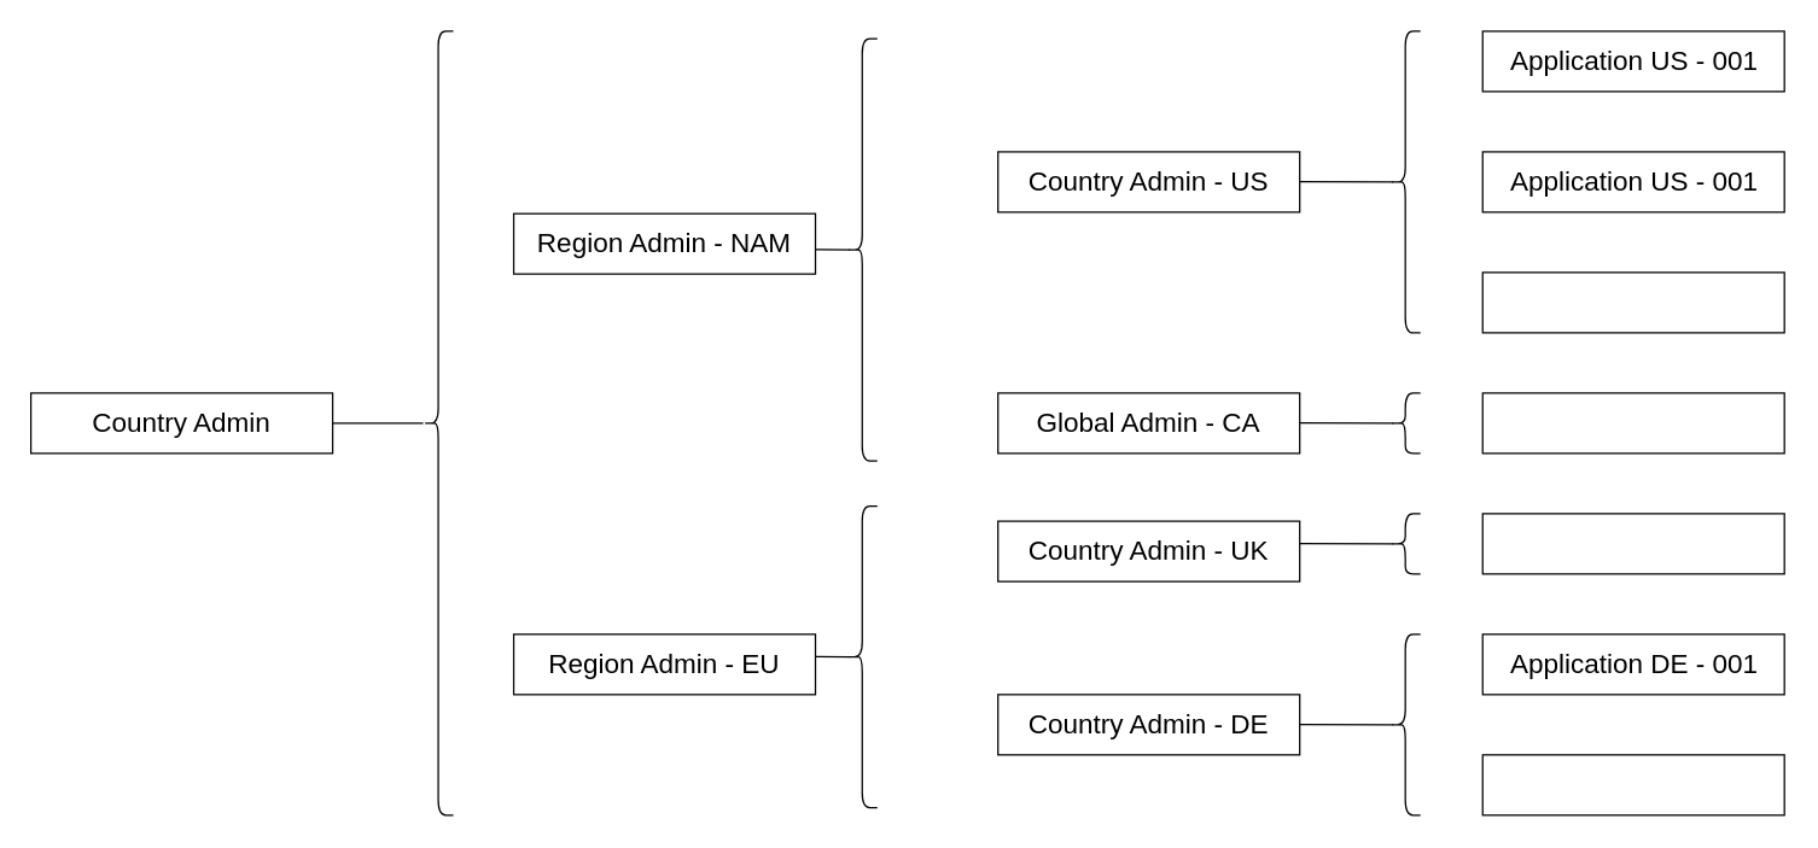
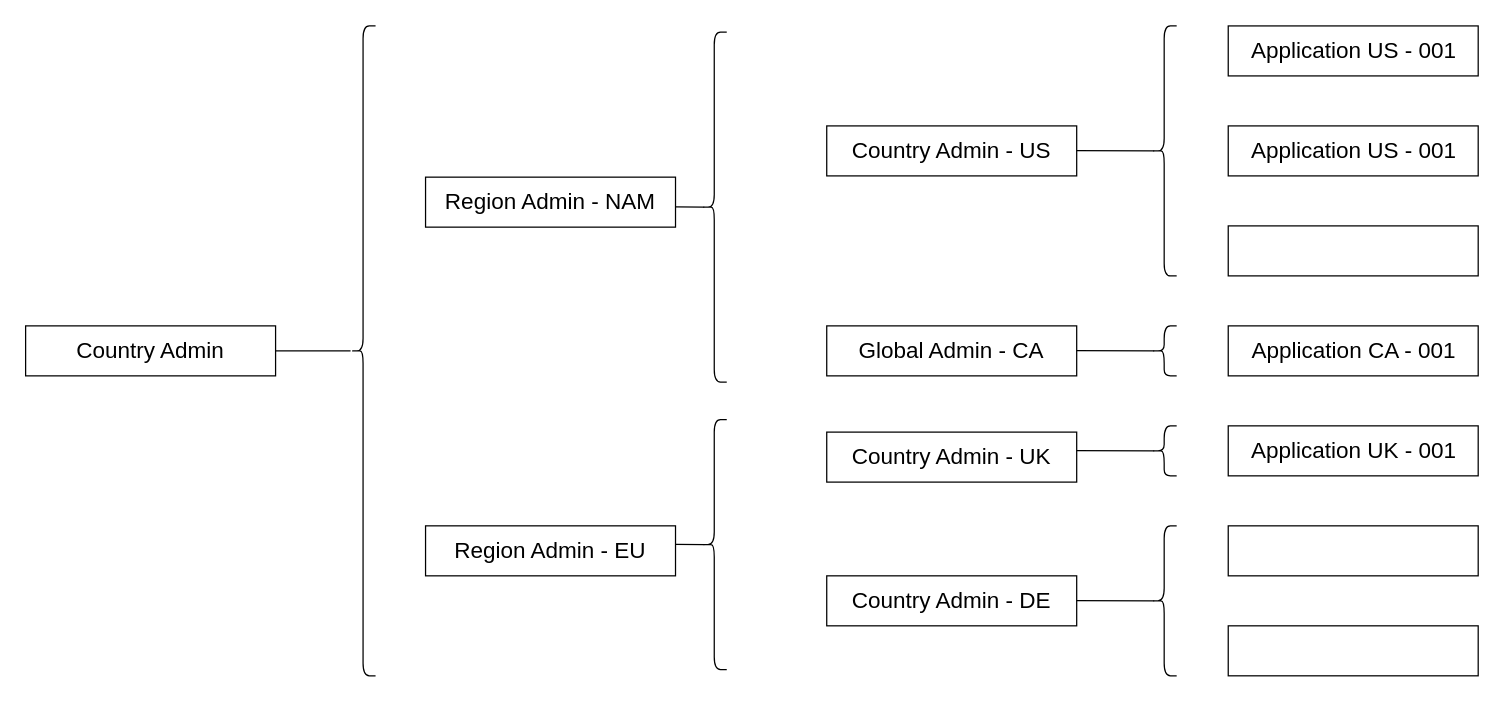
  <mxCell id="0" />
  <mxCell id="1" parent="0" />
  <mxCell id="2" value="" style="rounded=0;whiteSpace=wrap;html=1;" vertex="1" parent="1"><mxGeometry x="661" y="100" width="200" height="40" as="geometry" /></mxCell>
  <mxCell id="3" value="&lt;font style=&quot;font-size: 18px;&quot;&gt;Country Ad&lt;span style=&quot;background-color: transparent; color: light-dark(rgb(0, 0, 0), rgb(255, 255, 255));&quot;&gt;min - US&lt;/span&gt;&lt;/font&gt;" style="text;html=1;align=center;verticalAlign=middle;whiteSpace=wrap;rounded=0;" vertex="1" parent="1"><mxGeometry x="672.25" y="105" width="177.5" height="30" as="geometry" /></mxCell>
  <mxCell id="4" value="" style="rounded=0;whiteSpace=wrap;html=1;" vertex="1" parent="1"><mxGeometry x="982.25" y="20" width="200" height="40" as="geometry" /></mxCell>
  <mxCell id="5" value="&lt;font style=&quot;font-size: 18px;&quot;&gt;&lt;span style=&quot;background-color: transparent; color: light-dark(rgb(0, 0, 0), rgb(255, 255, 255));&quot;&gt;Application US - 001&lt;/span&gt;&lt;/font&gt;" style="text;html=1;align=center;verticalAlign=middle;whiteSpace=wrap;rounded=0;" vertex="1" parent="1"><mxGeometry x="993.5" y="25" width="177.5" height="30" as="geometry" /></mxCell>
  <mxCell id="6" value="" style="rounded=0;whiteSpace=wrap;html=1;" vertex="1" parent="1"><mxGeometry x="982.25" y="100" width="200" height="40" as="geometry" /></mxCell>
  <mxCell id="7" value="&lt;font style=&quot;font-size: 18px;&quot;&gt;&lt;span style=&quot;background-color: transparent; color: light-dark(rgb(0, 0, 0), rgb(255, 255, 255));&quot;&gt;Application US - 001&lt;/span&gt;&lt;/font&gt;" style="text;html=1;align=center;verticalAlign=middle;whiteSpace=wrap;rounded=0;" vertex="1" parent="1"><mxGeometry x="993.5" y="105" width="177.5" height="30" as="geometry" /></mxCell>
  <mxCell id="8" value="" style="rounded=0;whiteSpace=wrap;html=1;" vertex="1" parent="1"><mxGeometry x="982.25" y="180" width="200" height="40" as="geometry" /></mxCell>
  <mxCell id="9" value="" style="rounded=0;whiteSpace=wrap;html=1;" vertex="1" parent="1"><mxGeometry x="982.25" y="260" width="200" height="40" as="geometry" /></mxCell>
+ <mxCell id="10" value="&lt;font style=&quot;font-size: 18px;&quot;&gt;&lt;span style=&quot;background-color: transparent; color: light-dark(rgb(0, 0, 0), rgb(255, 255, 255));&quot;&gt;Application CA - 001&lt;/span&gt;&lt;/font&gt;" style="text;html=1;align=center;verticalAlign=middle;whiteSpace=wrap;rounded=0;" vertex="1" parent="1"><mxGeometry x="993.5" y="265" width="177.5" height="30" as="geometry" /></mxCell>
  <mxCell id="11" value="" style="rounded=0;whiteSpace=wrap;html=1;" vertex="1" parent="1"><mxGeometry x="982.25" y="340" width="200" height="40" as="geometry" /></mxCell>
+ <mxCell id="12" value="&lt;font style=&quot;font-size: 18px;&quot;&gt;&lt;span style=&quot;background-color: transparent; color: light-dark(rgb(0, 0, 0), rgb(255, 255, 255));&quot;&gt;Application UK - 001&lt;/span&gt;&lt;/font&gt;" style="text;html=1;align=center;verticalAlign=middle;whiteSpace=wrap;rounded=0;" vertex="1" parent="1"><mxGeometry x="993.5" y="345" width="177.5" height="30" as="geometry" /></mxCell>
  <mxCell id="13" value="" style="rounded=0;whiteSpace=wrap;html=1;" vertex="1" parent="1"><mxGeometry x="982.25" y="420" width="200" height="40" as="geometry" /></mxCell>
- <mxCell id="14" value="&lt;font style=&quot;font-size: 18px;&quot;&gt;&lt;span style=&quot;background-color: transparent; color: light-dark(rgb(0, 0, 0), rgb(255, 255, 255));&quot;&gt;Application DE - 001&lt;/span&gt;&lt;/font&gt;" style="text;html=1;align=center;verticalAlign=middle;whiteSpace=wrap;rounded=0;" vertex="1" parent="1"><mxGeometry x="993.5" y="425" width="177.5" height="30" as="geometry" /></mxCell>
  <mxCell id="15" value="" style="rounded=0;whiteSpace=wrap;html=1;" vertex="1" parent="1"><mxGeometry x="982.25" y="500" width="200" height="40" as="geometry" /></mxCell>
  <mxCell id="16" value="" style="shape=curlyBracket;whiteSpace=wrap;html=1;rounded=1;labelPosition=left;verticalLabelPosition=middle;align=right;verticalAlign=middle;" vertex="1" parent="1"><mxGeometry x="921" y="20" width="20" height="200" as="geometry" /></mxCell>
  <mxCell id="17" value="" style="shape=curlyBracket;whiteSpace=wrap;html=1;rounded=1;labelPosition=left;verticalLabelPosition=middle;align=right;verticalAlign=middle;" vertex="1" parent="1"><mxGeometry x="921" y="260" width="20" height="40" as="geometry" /></mxCell>
  <mxCell id="18" value="" style="shape=curlyBracket;whiteSpace=wrap;html=1;rounded=1;labelPosition=left;verticalLabelPosition=middle;align=right;verticalAlign=middle;" vertex="1" parent="1"><mxGeometry x="921" y="340" width="20" height="40" as="geometry" /></mxCell>
  <mxCell id="19" value="" style="shape=curlyBracket;whiteSpace=wrap;html=1;rounded=1;labelPosition=left;verticalLabelPosition=middle;align=right;verticalAlign=middle;" vertex="1" parent="1"><mxGeometry x="921" y="420" width="20" height="120" as="geometry" /></mxCell>
  <mxCell id="20" value="" style="shape=curlyBracket;whiteSpace=wrap;html=1;rounded=1;labelPosition=left;verticalLabelPosition=middle;align=right;verticalAlign=middle;" vertex="1" parent="1"><mxGeometry x="561" y="25" width="20" height="280" as="geometry" /></mxCell>
  <mxCell id="21" value="" style="shape=curlyBracket;whiteSpace=wrap;html=1;rounded=1;labelPosition=left;verticalLabelPosition=middle;align=right;verticalAlign=middle;" vertex="1" parent="1"><mxGeometry x="561" y="335" width="20" height="200" as="geometry" /></mxCell>
  <mxCell id="22" value="" style="shape=curlyBracket;whiteSpace=wrap;html=1;rounded=1;labelPosition=left;verticalLabelPosition=middle;align=right;verticalAlign=middle;" vertex="1" parent="1"><mxGeometry x="280" y="20" width="20" height="520" as="geometry" /></mxCell>
  <mxCell id="23" value="" style="rounded=0;whiteSpace=wrap;html=1;" vertex="1" parent="1"><mxGeometry x="661" y="260" width="200" height="40" as="geometry" /></mxCell>
  <mxCell id="24" value="&lt;font style=&quot;font-size: 18px;&quot;&gt;Global Ad&lt;span style=&quot;background-color: transparent; color: light-dark(rgb(0, 0, 0), rgb(255, 255, 255));&quot;&gt;min - CA&lt;/span&gt;&lt;/font&gt;" style="text;html=1;align=center;verticalAlign=middle;whiteSpace=wrap;rounded=0;" vertex="1" parent="1"><mxGeometry x="672.25" y="265" width="177.5" height="30" as="geometry" /></mxCell>
  <mxCell id="25" value="" style="rounded=0;whiteSpace=wrap;html=1;" vertex="1" parent="1"><mxGeometry x="661" y="345" width="200" height="40" as="geometry" /></mxCell>
  <mxCell id="26" value="&lt;font style=&quot;font-size: 18px;&quot;&gt;Country Ad&lt;span style=&quot;background-color: transparent; color: light-dark(rgb(0, 0, 0), rgb(255, 255, 255));&quot;&gt;min - UK&lt;/span&gt;&lt;/font&gt;" style="text;html=1;align=center;verticalAlign=middle;whiteSpace=wrap;rounded=0;" vertex="1" parent="1"><mxGeometry x="672.25" y="350" width="177.5" height="30" as="geometry" /></mxCell>
  <mxCell id="27" value="" style="rounded=0;whiteSpace=wrap;html=1;" vertex="1" parent="1"><mxGeometry x="661" y="460" width="200" height="40" as="geometry" /></mxCell>
  <mxCell id="28" value="&lt;font style=&quot;font-size: 18px;&quot;&gt;Country Ad&lt;span style=&quot;background-color: transparent; color: light-dark(rgb(0, 0, 0), rgb(255, 255, 255));&quot;&gt;min - DE&lt;/span&gt;&lt;/font&gt;" style="text;html=1;align=center;verticalAlign=middle;whiteSpace=wrap;rounded=0;" vertex="1" parent="1"><mxGeometry x="672.25" y="465" width="177.5" height="30" as="geometry" /></mxCell>
  <mxCell id="29" value="" style="rounded=0;whiteSpace=wrap;html=1;" vertex="1" parent="1"><mxGeometry x="340" y="141" width="200" height="40" as="geometry" /></mxCell>
  <mxCell id="30" value="&lt;span style=&quot;font-size: 18px;&quot;&gt;Region Ad&lt;/span&gt;&lt;span style=&quot;color: light-dark(rgb(0, 0, 0), rgb(255, 255, 255)); font-size: 18px; background-color: transparent;&quot;&gt;min - NAM&lt;/span&gt;" style="text;html=1;align=center;verticalAlign=middle;whiteSpace=wrap;rounded=0;" vertex="1" parent="1"><mxGeometry x="351.25" y="146" width="177.5" height="30" as="geometry" /></mxCell>
  <mxCell id="31" value="" style="rounded=0;whiteSpace=wrap;html=1;" vertex="1" parent="1"><mxGeometry x="340" y="420" width="200" height="40" as="geometry" /></mxCell>
  <mxCell id="32" value="&lt;span style=&quot;font-size: 18px;&quot;&gt;Region Ad&lt;/span&gt;&lt;span style=&quot;color: light-dark(rgb(0, 0, 0), rgb(255, 255, 255)); font-size: 18px; background-color: transparent;&quot;&gt;min - EU&lt;/span&gt;" style="text;html=1;align=center;verticalAlign=middle;whiteSpace=wrap;rounded=0;" vertex="1" parent="1"><mxGeometry x="351.25" y="425" width="177.5" height="30" as="geometry" /></mxCell>
  <mxCell id="33" value="" style="rounded=0;whiteSpace=wrap;html=1;" vertex="1" parent="1"><mxGeometry x="20" y="260" width="200" height="40" as="geometry" /></mxCell>
  <mxCell id="34" value="&lt;span style=&quot;font-size: 18px;&quot;&gt;Country Ad&lt;/span&gt;&lt;span style=&quot;color: light-dark(rgb(0, 0, 0), rgb(255, 255, 255)); font-size: 18px; background-color: transparent;&quot;&gt;min&lt;/span&gt;" style="text;html=1;align=center;verticalAlign=middle;whiteSpace=wrap;rounded=0;" vertex="1" parent="1"><mxGeometry x="31.25" y="265" width="177.5" height="30" as="geometry" /></mxCell>
  <mxCell id="35" value="" style="endArrow=none;html=1;rounded=0;" edge="1" parent="1" target="22"><mxGeometry width="50" height="50" relative="1" as="geometry"><mxPoint x="220" y="280" as="sourcePoint" /><mxPoint x="270" y="230" as="targetPoint" /></mxGeometry></mxCell>
  <mxCell id="36" value="" style="endArrow=none;html=1;rounded=0;entryX=0.1;entryY=0.5;entryDx=0;entryDy=0;entryPerimeter=0;" edge="1" parent="1" target="20"><mxGeometry width="50" height="50" relative="1" as="geometry"><mxPoint x="540" y="164.71" as="sourcePoint" /><mxPoint x="600" y="164.71" as="targetPoint" /></mxGeometry></mxCell>
  <mxCell id="37" value="" style="endArrow=none;html=1;rounded=0;entryX=0.1;entryY=0.5;entryDx=0;entryDy=0;entryPerimeter=0;" edge="1" parent="1"><mxGeometry width="50" height="50" relative="1" as="geometry"><mxPoint x="540" y="434.83" as="sourcePoint" /><mxPoint x="563" y="435.12" as="targetPoint" /></mxGeometry></mxCell>
  <mxCell id="38" value="" style="endArrow=none;html=1;rounded=0;entryX=0.1;entryY=0.5;entryDx=0;entryDy=0;entryPerimeter=0;" edge="1" parent="1" target="16"><mxGeometry width="50" height="50" relative="1" as="geometry"><mxPoint x="861" y="119.85" as="sourcePoint" /><mxPoint x="884" y="120.14" as="targetPoint" /></mxGeometry></mxCell>
  <mxCell id="39" value="" style="endArrow=none;html=1;rounded=0;entryX=0.1;entryY=0.5;entryDx=0;entryDy=0;entryPerimeter=0;" edge="1" parent="1"><mxGeometry width="50" height="50" relative="1" as="geometry"><mxPoint x="861" y="279.86" as="sourcePoint" /><mxPoint x="923" y="280.01" as="targetPoint" /></mxGeometry></mxCell>
  <mxCell id="40" value="" style="endArrow=none;html=1;rounded=0;entryX=0.1;entryY=0.5;entryDx=0;entryDy=0;entryPerimeter=0;" edge="1" parent="1"><mxGeometry width="50" height="50" relative="1" as="geometry"><mxPoint x="861" y="359.86" as="sourcePoint" /><mxPoint x="923" y="360.01" as="targetPoint" /></mxGeometry></mxCell>
  <mxCell id="41" value="" style="endArrow=none;html=1;rounded=0;entryX=0.1;entryY=0.5;entryDx=0;entryDy=0;entryPerimeter=0;" edge="1" parent="1"><mxGeometry width="50" height="50" relative="1" as="geometry"><mxPoint x="861" y="479.86" as="sourcePoint" /><mxPoint x="923" y="480.01" as="targetPoint" /></mxGeometry></mxCell>
